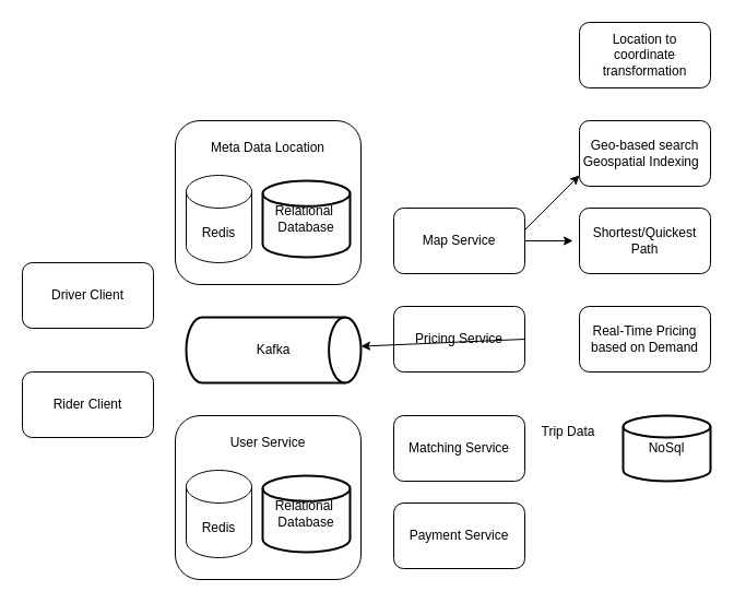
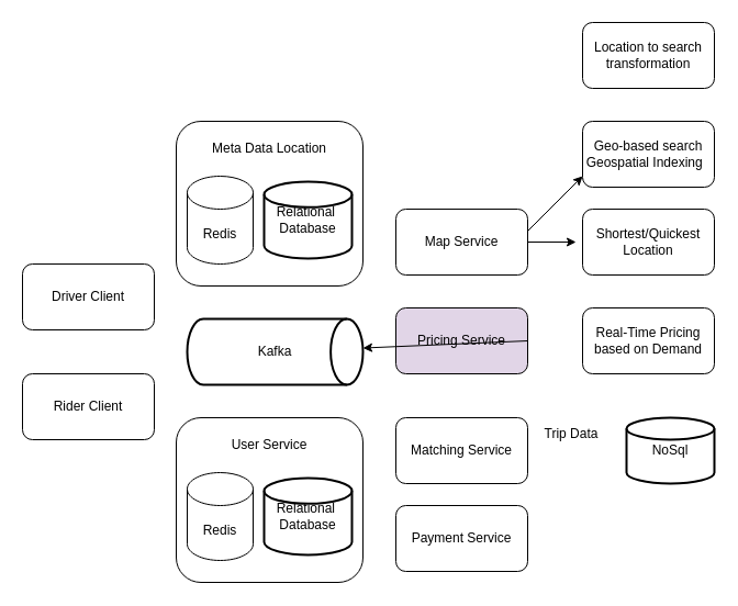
  <mxCell id="0" />
  <mxCell id="1" parent="0" />
  <mxCell id="2" value="Driver Client" style="rounded=1;whiteSpace=wrap;html=1;" parent="1" vertex="1"><mxGeometry x="20" y="240" width="120" height="60" as="geometry" /></mxCell>
  <mxCell id="3" value="Rider Client" style="rounded=1;whiteSpace=wrap;html=1;" parent="1" vertex="1"><mxGeometry x="20" y="340" width="120" height="60" as="geometry" /></mxCell>
  <mxCell id="4" value="Map Service" style="rounded=1;whiteSpace=wrap;html=1;" parent="1" vertex="1"><mxGeometry x="360" y="190" width="120" height="60" as="geometry" /></mxCell>
- <mxCell id="5" value="Pricing Service" style="rounded=1;whiteSpace=wrap;html=1;" parent="1" vertex="1"><mxGeometry x="360" y="280" width="120" height="60" as="geometry" /></mxCell>
+ <mxCell id="5" value="Pricing Service" style="rounded=1;whiteSpace=wrap;html=1;fillColor=#e1d5e7;" parent="1" vertex="1"><mxGeometry x="360" y="280" width="120" height="60" as="geometry" /></mxCell>
  <mxCell id="6" value="" style="endArrow=classic;html=1;rounded=0;" parent="1" edge="1"><mxGeometry width="50" height="50" relative="1" as="geometry"><mxPoint x="480" y="210" as="sourcePoint" /><mxPoint x="530" y="160" as="targetPoint" /></mxGeometry></mxCell>
  <mxCell id="7" value="Geo-based search&lt;br&gt;Geospatial Indexing&amp;nbsp;&amp;nbsp;" style="rounded=1;whiteSpace=wrap;html=1;" parent="1" vertex="1"><mxGeometry x="530" y="110" width="120" height="60" as="geometry" /></mxCell>
- <mxCell id="8" value="Shortest/Quickest Path" style="rounded=1;whiteSpace=wrap;html=1;" parent="1" vertex="1"><mxGeometry x="530" y="190" width="120" height="60" as="geometry" /></mxCell>
+ <mxCell id="8" value="Shortest/Quickest Location" style="rounded=1;whiteSpace=wrap;html=1;" parent="1" vertex="1"><mxGeometry x="530" y="190" width="120" height="60" as="geometry" /></mxCell>
  <mxCell id="9" value="" style="endArrow=classic;html=1;rounded=0;exitX=1;exitY=0.5;exitDx=0;exitDy=0;entryX=-0.05;entryY=0.5;entryDx=0;entryDy=0;entryPerimeter=0;" parent="1" source="4" target="8" edge="1"><mxGeometry width="50" height="50" relative="1" as="geometry"><mxPoint x="670" y="380" as="sourcePoint" /><mxPoint x="720" y="330" as="targetPoint" /></mxGeometry></mxCell>
  <mxCell id="10" value="Real-Time Pricing based on Demand" style="rounded=1;whiteSpace=wrap;html=1;" parent="1" vertex="1"><mxGeometry x="530" y="280" width="120" height="60" as="geometry" /></mxCell>
  <mxCell id="11" value="" style="endArrow=classic;html=1;rounded=0;exitX=1;exitY=0.5;exitDx=0;exitDy=0;" parent="1" source="5" target="14" edge="1"><mxGeometry width="50" height="50" relative="1" as="geometry"><mxPoint x="570" y="390" as="sourcePoint" /><mxPoint x="620" y="340" as="targetPoint" /></mxGeometry></mxCell>
  <mxCell id="12" value="Matching Service" style="rounded=1;whiteSpace=wrap;html=1;" parent="1" vertex="1"><mxGeometry x="360" y="380" width="120" height="60" as="geometry" /></mxCell>
  <mxCell id="13" value="Payment Service" style="rounded=1;whiteSpace=wrap;html=1;" parent="1" vertex="1"><mxGeometry x="360" y="460" width="120" height="60" as="geometry" /></mxCell>
  <mxCell id="14" value="Kafka" style="strokeWidth=2;html=1;shape=mxgraph.flowchart.direct_data;whiteSpace=wrap;" parent="1" vertex="1"><mxGeometry x="170" y="290" width="160" height="60" as="geometry" /></mxCell>
  <mxCell id="15" value="NoSql" style="strokeWidth=2;html=1;shape=mxgraph.flowchart.database;whiteSpace=wrap;" parent="1" vertex="1"><mxGeometry x="570" y="380" width="80" height="60" as="geometry" /></mxCell>
  <mxCell id="16" value="" style="rounded=1;whiteSpace=wrap;html=1;" parent="1" vertex="1"><mxGeometry x="160" y="110" width="170" height="150" as="geometry" /></mxCell>
  <mxCell id="17" value="Relational&amp;nbsp;&lt;br&gt;Database" style="strokeWidth=2;html=1;shape=mxgraph.flowchart.database;whiteSpace=wrap;" parent="1" vertex="1"><mxGeometry x="240" y="165" width="80" height="70" as="geometry" /></mxCell>
  <mxCell id="18" value="Redis" style="shape=cylinder3;whiteSpace=wrap;html=1;boundedLbl=1;backgroundOutline=1;size=15;" parent="1" vertex="1"><mxGeometry x="170" y="160" width="60" height="80" as="geometry" /></mxCell>
  <mxCell id="19" value="Meta Data Location" style="text;html=1;strokeColor=none;fillColor=none;align=center;verticalAlign=middle;whiteSpace=wrap;rounded=0;" parent="1" vertex="1"><mxGeometry x="170" y="120" width="150" height="30" as="geometry" /></mxCell>
- <mxCell id="20" value="Location to coordinate transformation" style="rounded=1;whiteSpace=wrap;html=1;" parent="1" vertex="1"><mxGeometry x="530" y="20" width="120" height="60" as="geometry" /></mxCell>
+ <mxCell id="20" value="Location to search transformation" style="rounded=1;whiteSpace=wrap;html=1;" parent="1" vertex="1"><mxGeometry x="530" y="20" width="120" height="60" as="geometry" /></mxCell>
  <mxCell id="21" value="" style="rounded=1;whiteSpace=wrap;html=1;" vertex="1" parent="1"><mxGeometry x="160" y="380" width="170" height="150" as="geometry" /></mxCell>
  <mxCell id="22" value="Relational&amp;nbsp;&lt;br&gt;Database" style="strokeWidth=2;html=1;shape=mxgraph.flowchart.database;whiteSpace=wrap;" vertex="1" parent="1"><mxGeometry x="240" y="435" width="80" height="70" as="geometry" /></mxCell>
  <mxCell id="23" value="Redis" style="shape=cylinder3;whiteSpace=wrap;html=1;boundedLbl=1;backgroundOutline=1;size=15;" vertex="1" parent="1"><mxGeometry x="170" y="430" width="60" height="80" as="geometry" /></mxCell>
  <mxCell id="24" value="User Service" style="text;html=1;strokeColor=none;fillColor=none;align=center;verticalAlign=middle;whiteSpace=wrap;rounded=0;" vertex="1" parent="1"><mxGeometry x="170" y="390" width="150" height="30" as="geometry" /></mxCell>
  <mxCell id="25" value="Trip Data" style="text;html=1;strokeColor=none;fillColor=none;align=center;verticalAlign=middle;whiteSpace=wrap;rounded=0;" vertex="1" parent="1"><mxGeometry x="490" y="380" width="60" height="30" as="geometry" /></mxCell>
